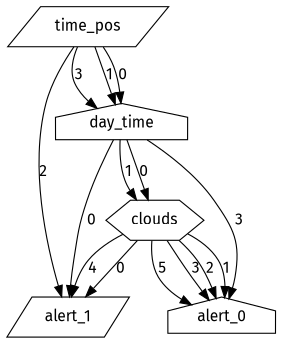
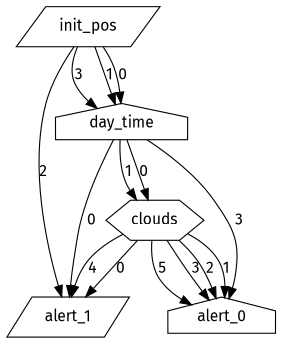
  digraph {
    fontname="Fira Sans"
    node [fontname="Fira Sans" shape=house]
    edge [fontname="Fira Sans"]
    n1 [label=alert_0]
    n2 [label=alert_1 shape=parallelogram]
    n3 [label=clouds shape=hexagon]
    n4 [label=day_time]
-   n5 [label=time_pos shape=parallelogram]
+   n5 [label=init_pos shape=parallelogram]
    n3 -> n1 [label=5]
    n3 -> n1 [label=3]
    n3 -> n1 [label=2]
    n3 -> n1 [label=1]
    n3 -> n2 [label=4]
    n3 -> n2 [label=0]
    n4 -> n1 [label=3]
    n4 -> n2 [label=0]
    n4 -> n3 [label=1]
    n4 -> n3 [label=0]
    n5 -> n2 [label=2]
    n5 -> n4 [label=3]
    n5 -> n4 [label=1]
    n5 -> n4 [label=0]
  }
